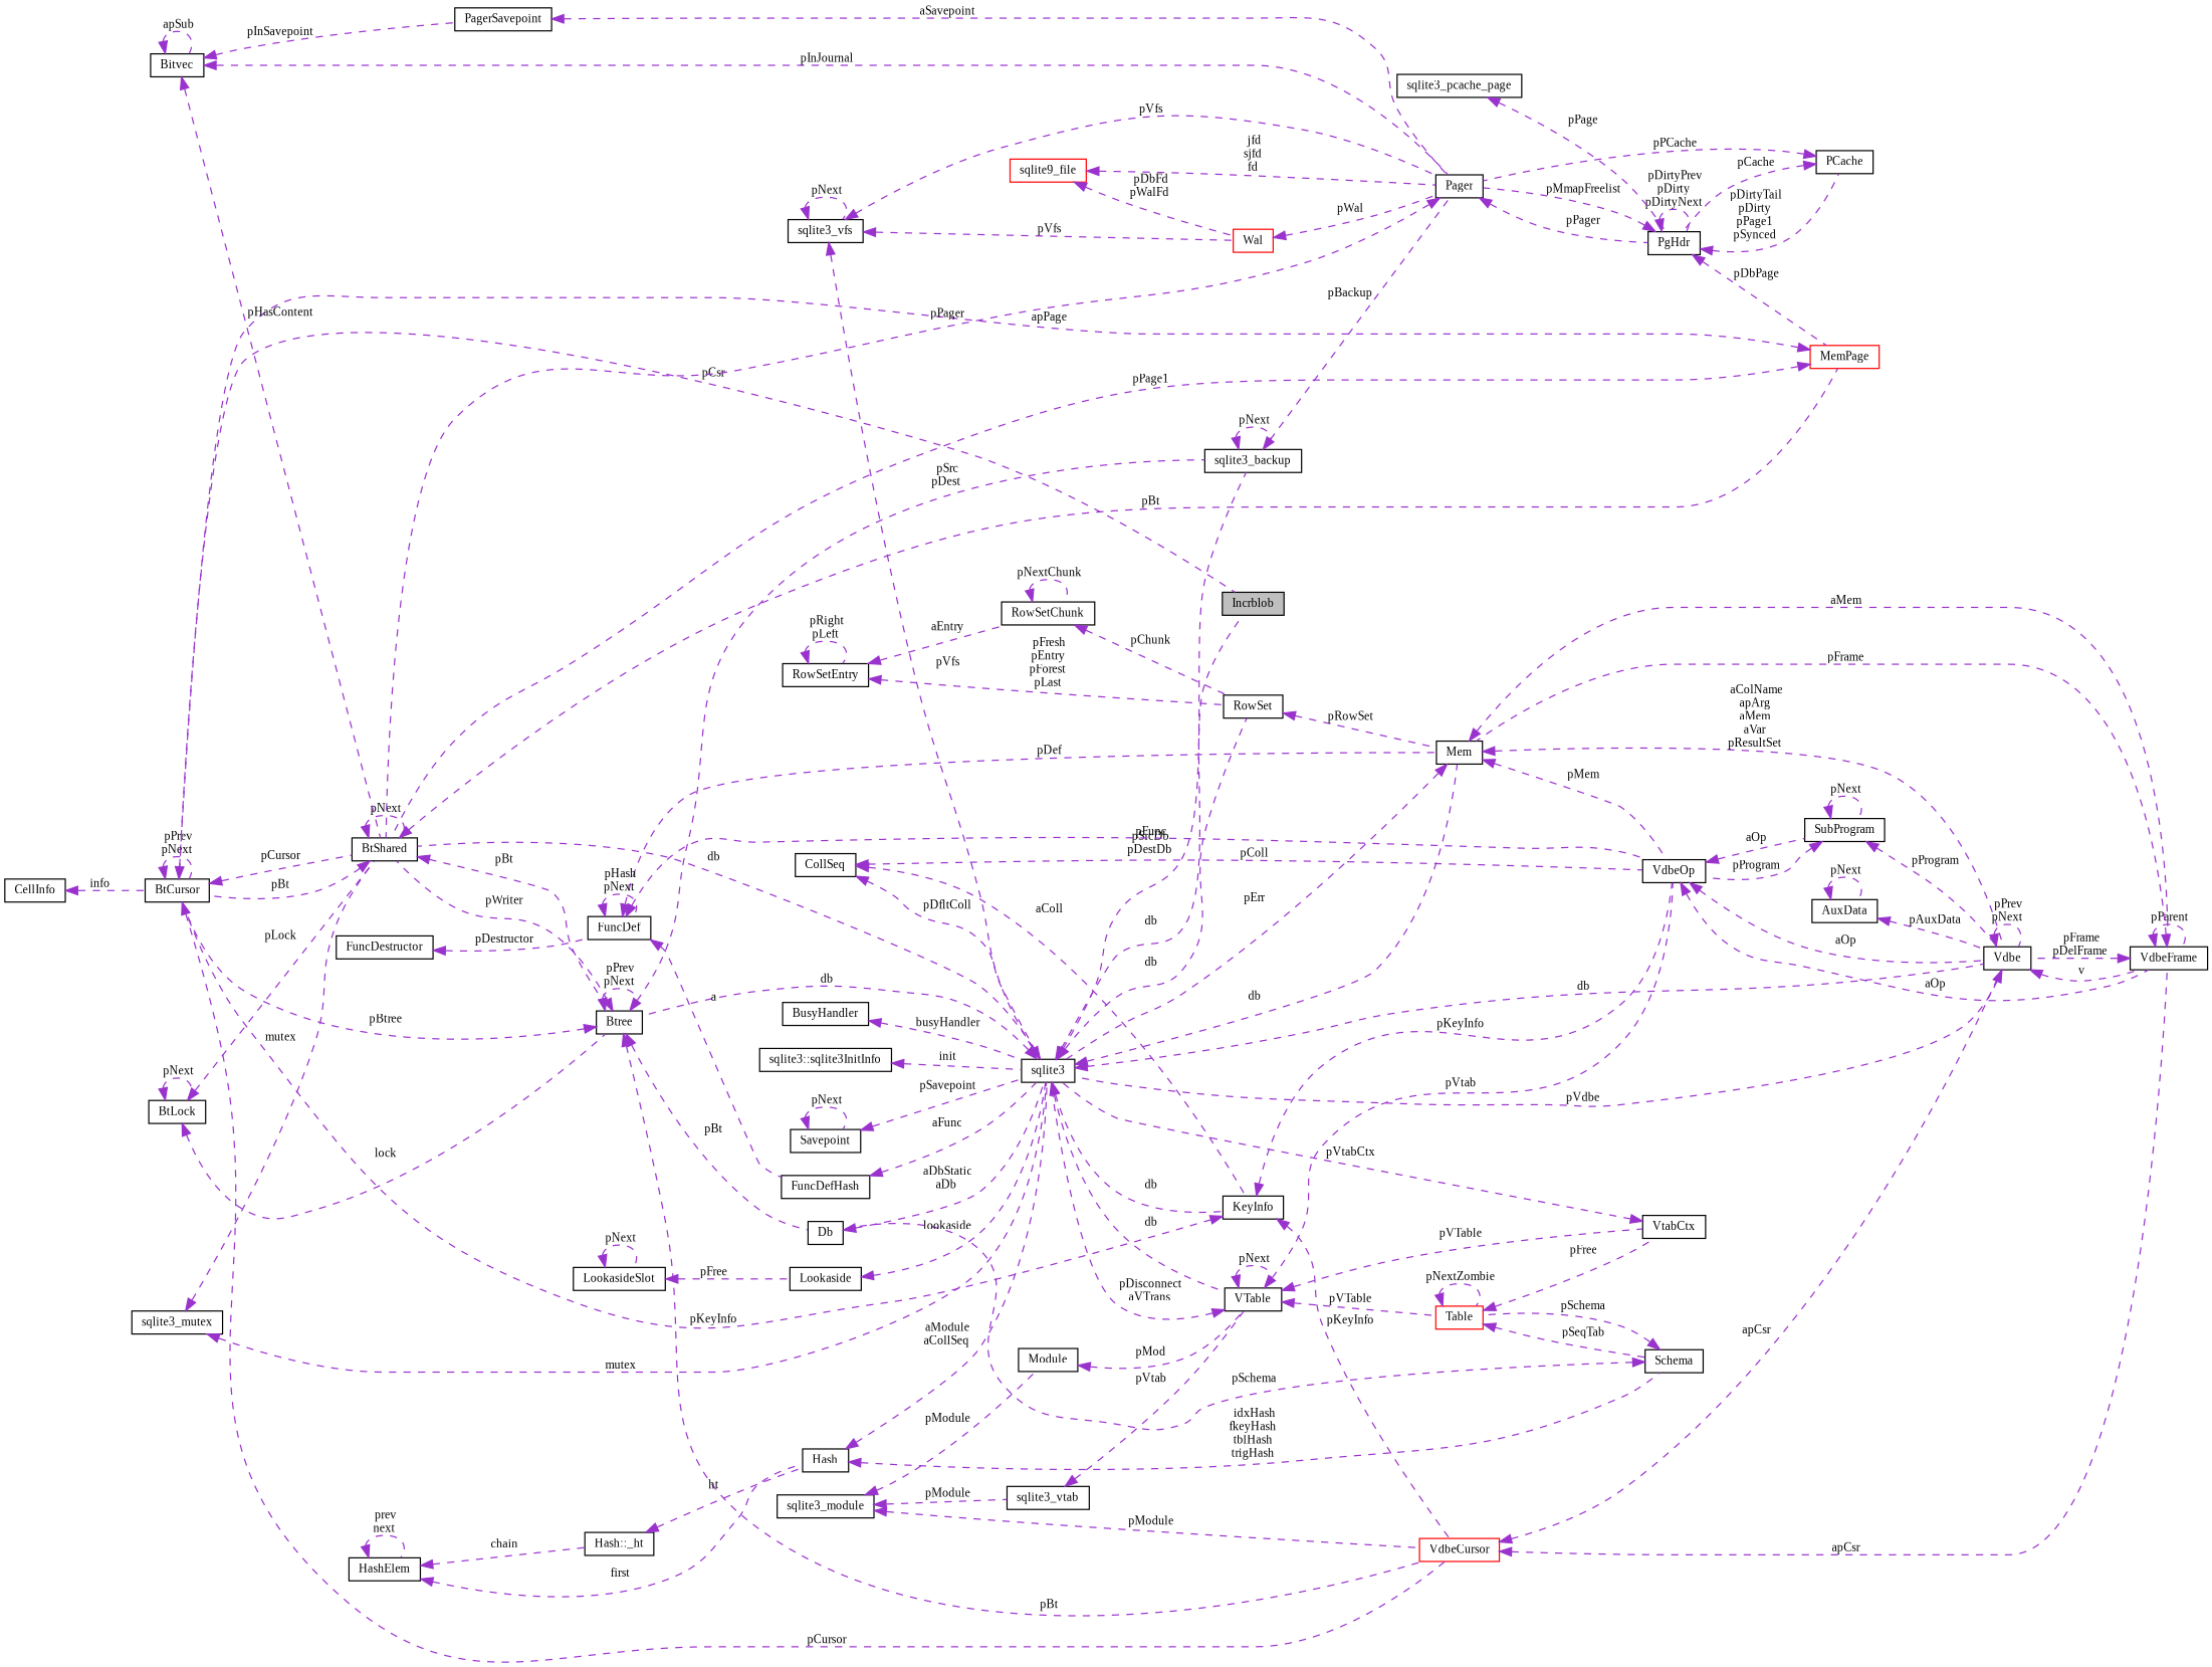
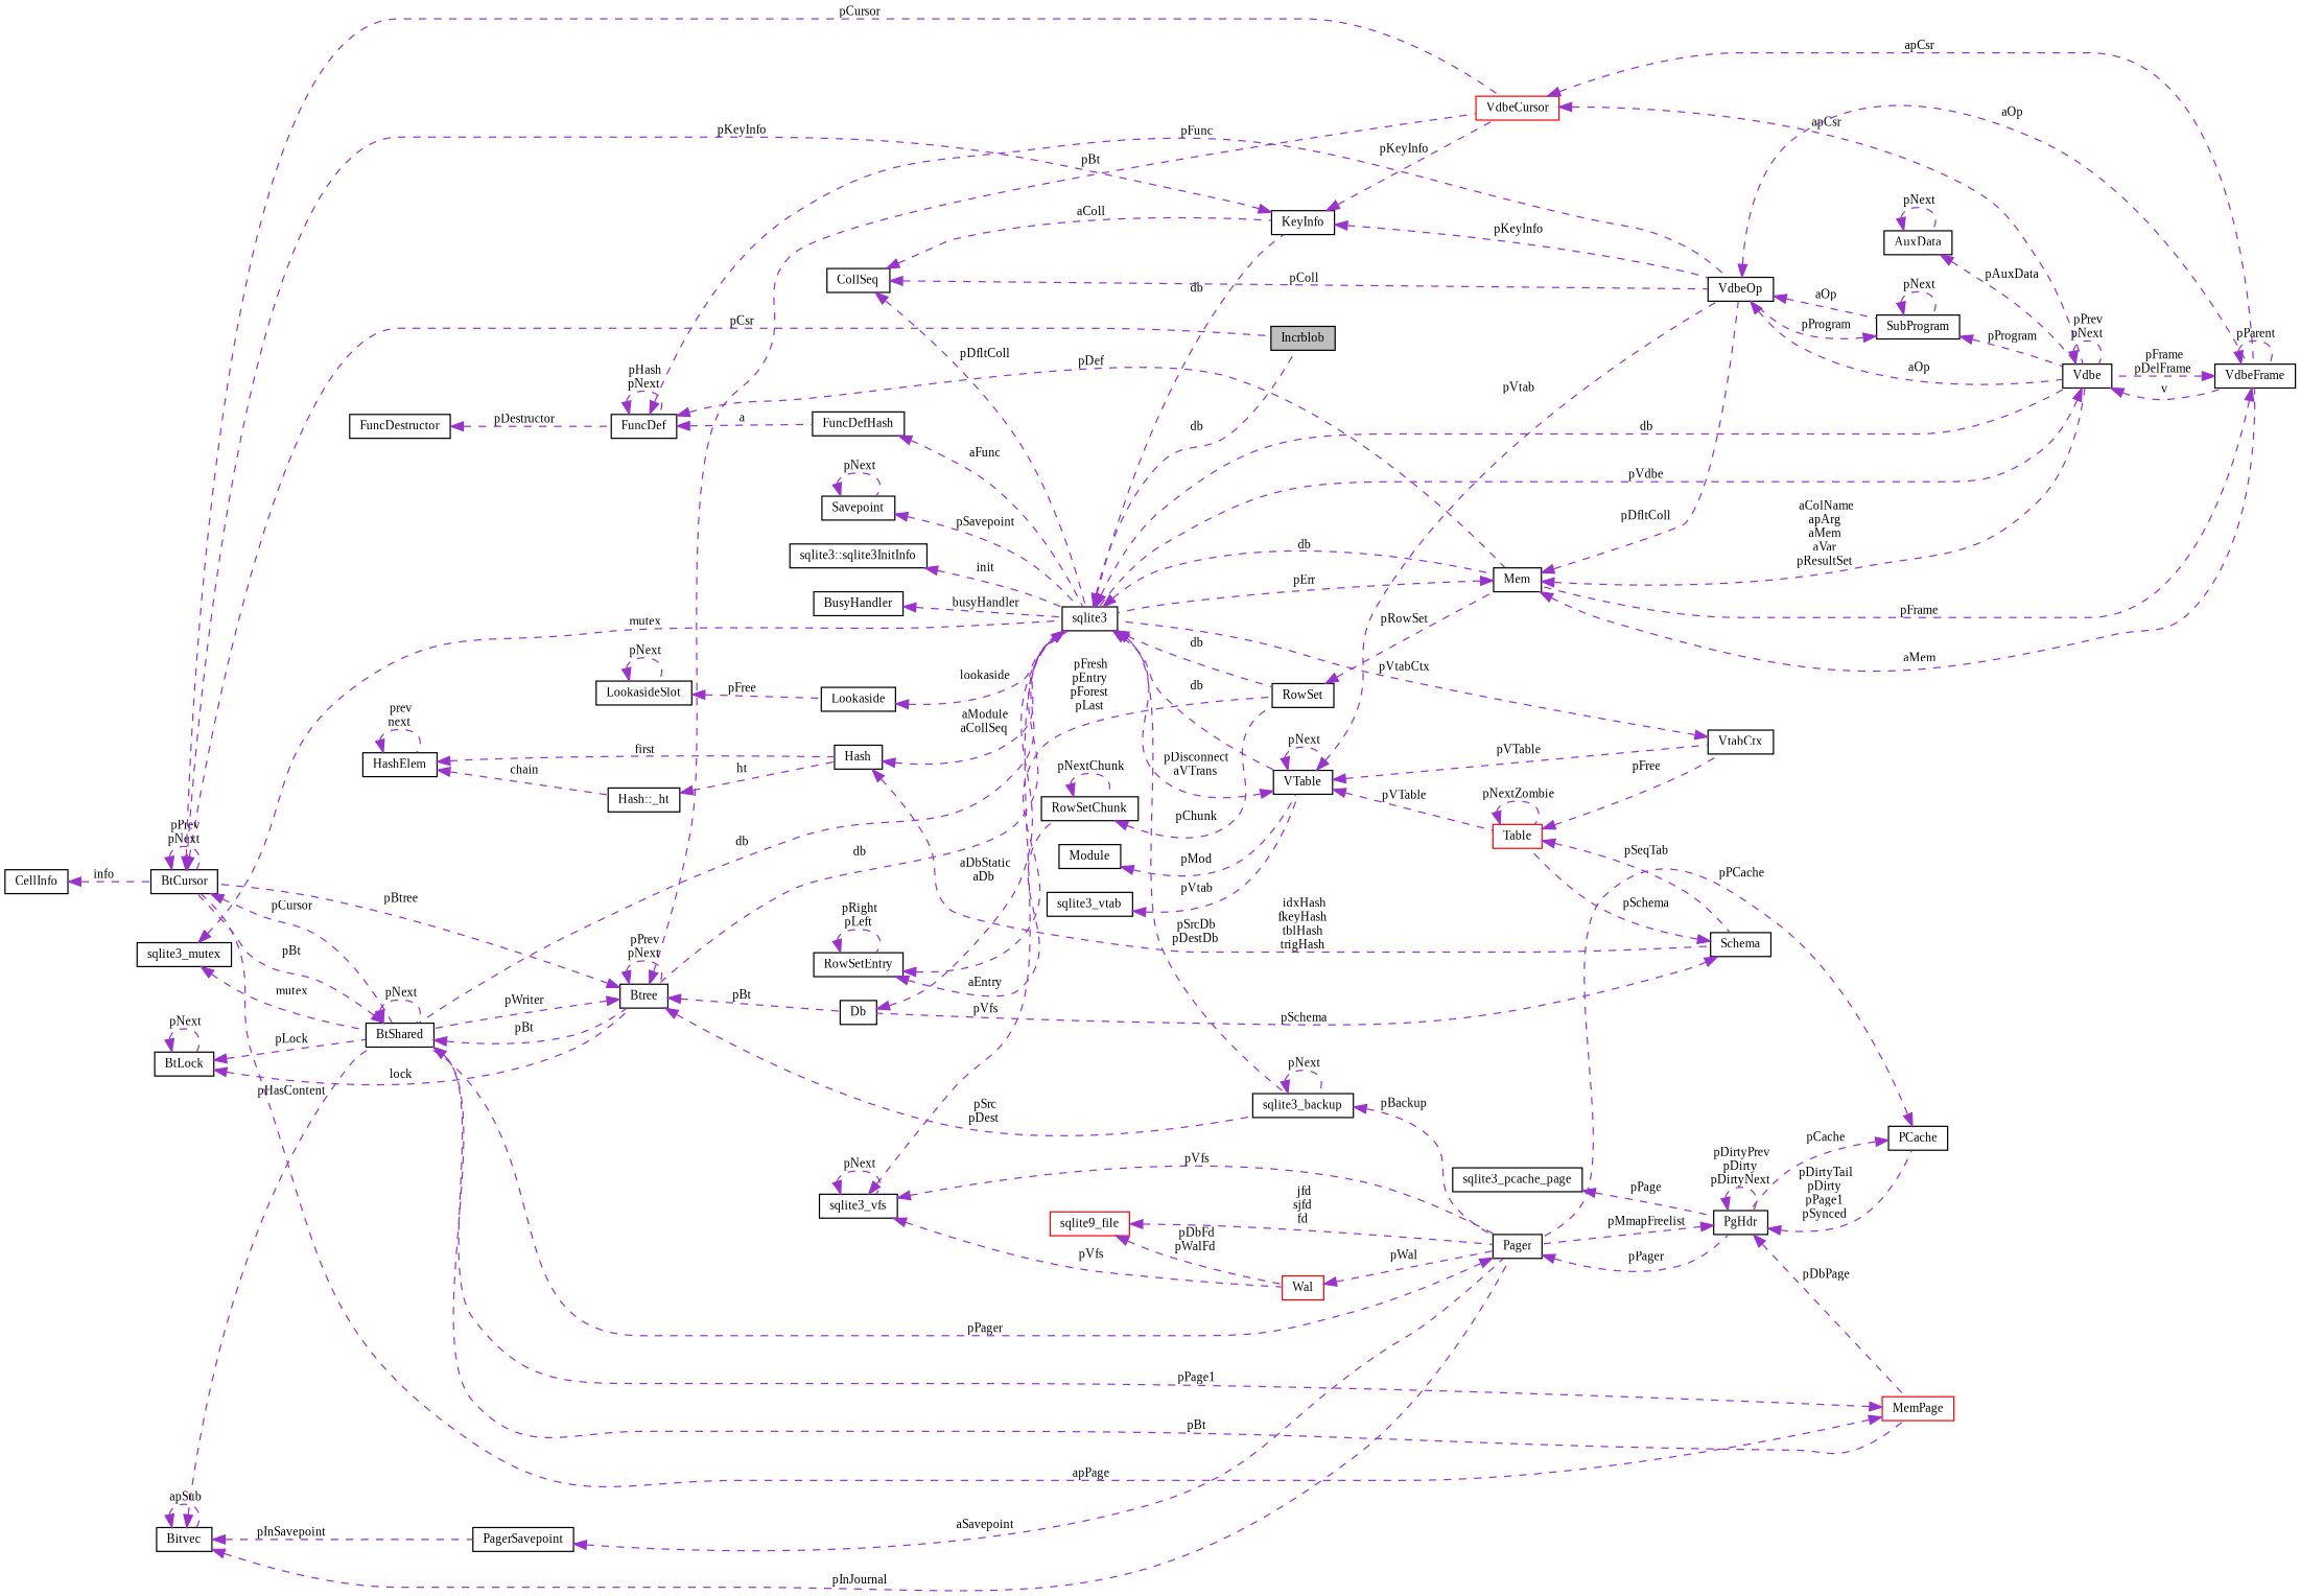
  digraph {
    fontname="Liberation Serif"
    rankdir=LR
    node [color=black fillcolor=white fontname="Liberation Serif" fontsize=10 shape=record style=filled]
    edge [color=darkorchid3 dir=back fontname="Liberation Serif" fontsize=10 labelfontname=Helvetica labelfontsize=10 style=dashed]
    n1 [fillcolor=grey75 fontcolor=black height=0.2 label=Incrblob width=0.4]
    n2 [height=0.2 label=BtCursor width=0.4]
    n3 [height=0.2 label=BtShared width=0.4]
    n4 [color=red height=0.2 label=VdbeCursor width=0.4]
    n5 [height=0.2 label=Btree width=0.4]
    n6 [color=red height=0.2 label=MemPage width=0.4]
    n7 [height=0.2 label=Vdbe width=0.4]
    n8 [height=0.2 label=VdbeFrame width=0.4]
    n9 [height=0.2 label=CellInfo width=0.4]
    n10 [height=0.2 label=sqlite3_backup width=0.4]
    n11 [height=0.2 label=Db width=0.4]
    n12 [height=0.2 label=sqlite3 width=0.4]
    n13 [height=0.2 label=Mem width=0.4]
    n14 [height=0.2 label=VTable width=0.4]
    n15 [height=0.2 label=KeyInfo width=0.4]
    n16 [height=0.2 label=RowSet width=0.4]
    n17 [height=0.2 label=VdbeOp width=0.4]
    n18 [height=0.2 label=VtabCtx width=0.4]
    n19 [color=red height=0.2 label=Table width=0.4]
    n20 [height=0.2 label=Pager width=0.4]
    n21 [height=0.2 label=SubProgram width=0.4]
    n22 [height=0.2 label=AuxData width=0.4]
    n23 [height=0.2 label=CollSeq width=0.4]
    n24 [height=0.2 label=Schema width=0.4]
    n25 [height=0.2 label=Module width=0.4]
-   n26 [height=0.2 label=sqlite3_module width=0.4]
    n27 [height=0.2 label=sqlite3_vtab width=0.4]
    n28 [height=0.2 label=FuncDef width=0.4]
    n29 [height=0.2 label=FuncDefHash width=0.4]
    n30 [height=0.2 label=FuncDestructor width=0.4]
    n31 [height=0.2 label=BtLock width=0.4]
    n32 [height=0.2 label=RowSetChunk width=0.4]
    n33 [height=0.2 label=RowSetEntry width=0.4]
    n34 [height=0.2 label=Savepoint width=0.4]
    n35 [height=0.2 label=Lookaside width=0.4]
    n36 [height=0.2 label=LookasideSlot width=0.4]
    n37 [height=0.2 label=sqlite3_mutex width=0.4]
    n38 [height=0.2 label=sqlite3_vfs width=0.4]
    n39 [color=red height=0.2 label=Wal width=0.4]
    n40 [height=0.2 label=PgHdr width=0.4]
    n41 [height=0.2 label="sqlite3::sqlite3InitInfo" width=0.4]
    n42 [height=0.2 label=BusyHandler width=0.4]
    n43 [height=0.2 label=Hash width=0.4]
    n44 [height=0.2 label="Hash::_ht" width=0.4]
    n45 [height=0.2 label=HashElem width=0.4]
    n46 [height=0.2 label=Bitvec width=0.4]
    n47 [height=0.2 label=PagerSavepoint width=0.4]
    n48 [height=0.2 label=PCache width=0.4]
    n49 [height=0.2 label=sqlite3_pcache_page width=0.4]
    n50 [color=red height=0.2 label=sqlite9_file width=0.4]
    n2 -> n1 [label=" pCsr"]
    n2 -> n2 [label=" pPrev\npNext"]
    n2 -> n3 [label=" pCursor"]
    n2 -> n4 [label=" pCursor"]
    n3 -> n2 [label=" pBt"]
    n3 -> n3 [label=" pNext"]
    n3 -> n5 [label=" pBt"]
    n3 -> n6 [label=" pBt"]
    n4 -> n7 [label=" apCsr"]
    n4 -> n8 [label=" apCsr"]
    n5 -> n2 [label=" pBtree"]
    n5 -> n3 [label=" pWriter"]
    n5 -> n4 [label=" pBt"]
    n5 -> n5 [label=" pPrev\npNext"]
    n5 -> n10 [label=" pSrc\npDest"]
    n5 -> n11 [label=" pBt"]
    n6 -> n2 [label=" apPage"]
    n6 -> n3 [label=" pPage1"]
    n7 -> n7 [label=" pPrev\npNext"]
    n7 -> n8 [label=" v"]
    n7 -> n12 [label=" pVdbe"]
    n8 -> n7 [label=" pFrame\npDelFrame"]
    n8 -> n8 [label=" pParent"]
    n8 -> n13 [label=" pFrame"]
    n9 -> n2 [label=" info"]
    n10 -> n10 [label=" pNext"]
    n10 -> n20 [label=" pBackup"]
    n11 -> n12 [label=" aDbStatic\naDb"]
    n12 -> n1 [label=" db"]
    n12 -> n3 [label=" db"]
    n12 -> n5 [label=" db"]
    n12 -> n7 [label=" db"]
    n12 -> n10 [label=" pSrcDb\npDestDb"]
    n12 -> n13 [label=" db"]
    n12 -> n14 [label=" db"]
    n12 -> n15 [label=" db"]
    n12 -> n16 [label=" db"]
    n13 -> n7 [label=" aColName\napArg\naMem\naVar\npResultSet"]
    n13 -> n8 [label=" aMem"]
    n13 -> n12 [label=" pErr"]
-   n13 -> n17 [label=" pMem"]
+   n13 -> n17 [label=" pDfltColl"]
    n14 -> n12 [label=" pDisconnect\naVTrans"]
    n14 -> n14 [label=" pNext"]
    n14 -> n17 [label=" pVtab"]
    n14 -> n18 [label=" pVTable"]
    n14 -> n19 [label=" pVTable"]
    n15 -> n2 [label=" pKeyInfo"]
    n15 -> n4 [label=" pKeyInfo"]
    n15 -> n17 [label=" pKeyInfo"]
    n16 -> n13 [label=" pRowSet"]
    n17 -> n7 [label=" aOp"]
    n17 -> n8 [label=" aOp"]
    n17 -> n21 [label=" aOp"]
    n18 -> n12 [label=" pVtabCtx"]
    n19 -> n18 [label=" pFree"]
    n19 -> n19 [label=" pNextZombie"]
    n19 -> n24 [label=" pSeqTab"]
    n20 -> n3 [label=" pPager"]
    n20 -> n40 [label=" pPager"]
    n21 -> n7 [label=" pProgram"]
    n21 -> n17 [label=" pProgram"]
    n21 -> n21 [label=" pNext"]
    n22 -> n7 [label=" pAuxData"]
    n22 -> n22 [label=" pNext"]
    n23 -> n12 [label=" pDfltColl"]
    n23 -> n15 [label=" aColl"]
    n23 -> n17 [label=" pColl"]
    n24 -> n11 [label=" pSchema"]
    n24 -> n19 [label=" pSchema"]
    n25 -> n14 [label=" pMod"]
-   n26 -> n4 [label=" pModule"]
-   n26 -> n25 [label=" pModule"]
-   n26 -> n27 [label=" pModule"]
    n27 -> n14 [label=" pVtab"]
    n28 -> n13 [label=" pDef"]
    n28 -> n17 [label=" pFunc"]
    n28 -> n28 [label=" pHash\npNext"]
    n28 -> n29 [label=" a"]
    n29 -> n12 [label=" aFunc"]
    n30 -> n28 [label=" pDestructor"]
    n31 -> n3 [label=" pLock"]
    n31 -> n5 [label=" lock"]
    n31 -> n31 [label=" pNext"]
    n32 -> n16 [label=" pChunk"]
    n32 -> n32 [label=" pNextChunk"]
    n33 -> n16 [label=" pFresh\npEntry\npForest\npLast"]
    n33 -> n32 [label=" aEntry"]
    n33 -> n33 [label=" pRight\npLeft"]
    n34 -> n12 [label=" pSavepoint"]
    n34 -> n34 [label=" pNext"]
    n35 -> n12 [label=" lookaside"]
    n36 -> n35 [label=" pFree"]
    n36 -> n36 [label=" pNext"]
    n37 -> n3 [label=" mutex"]
    n37 -> n12 [label=" mutex"]
    n38 -> n12 [label=" pVfs"]
    n38 -> n20 [label=" pVfs"]
    n38 -> n38 [label=" pNext"]
    n38 -> n39 [label=" pVfs"]
    n39 -> n20 [label=" pWal"]
    n40 -> n6 [label=" pDbPage"]
    n40 -> n20 [label=" pMmapFreelist"]
    n40 -> n40 [label=" pDirtyPrev\npDirty\npDirtyNext"]
    n40 -> n48 [label=" pDirtyTail\npDirty\npPage1\npSynced"]
    n41 -> n12 [label=" init"]
    n42 -> n12 [label=" busyHandler"]
    n43 -> n12 [label=" aModule\naCollSeq"]
    n43 -> n24 [label=" idxHash\nfkeyHash\ntblHash\ntrigHash"]
    n44 -> n43 [label=" ht"]
    n45 -> n43 [label=" first"]
    n45 -> n44 [label=" chain"]
    n45 -> n45 [label=" prev\nnext"]
    n46 -> n3 [label=" pHasContent"]
    n46 -> n20 [label=" pInJournal"]
    n46 -> n46 [label=" apSub"]
    n46 -> n47 [label=" pInSavepoint"]
    n47 -> n20 [label=" aSavepoint"]
    n48 -> n20 [label=" pPCache"]
    n48 -> n40 [label=" pCache"]
    n49 -> n40 [label=" pPage"]
    n50 -> n20 [label=" jfd\nsjfd\nfd"]
    n50 -> n39 [label=" pDbFd\npWalFd"]
  }
